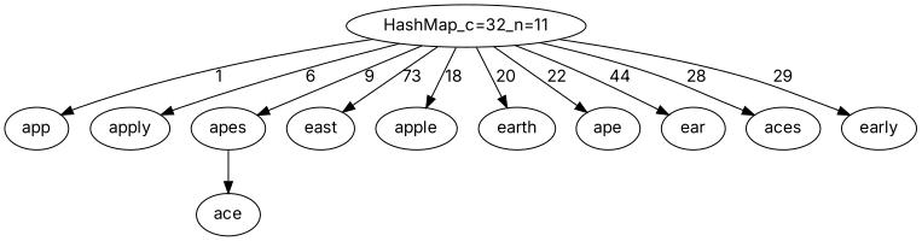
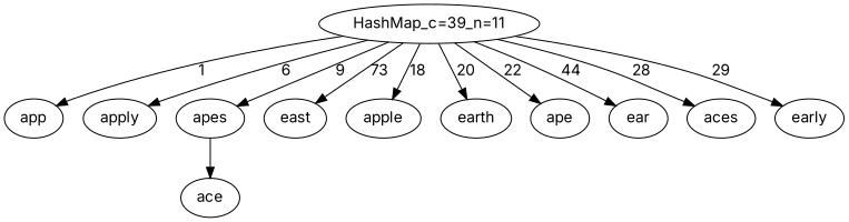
  digraph {
    fontname=Inter
    node [fontname=Inter]
    edge [fontname=Inter]
-   "HashMap_c=32_n=11"
+   "HashMap_c=32_n=11" [label="HashMap_c=39_n=11"]
    app
    apply
    apes
    east
    apple
    earth
    ape
    ear
    aces
    early
    ace
    "HashMap_c=32_n=11" -> app [label=1]
    "HashMap_c=32_n=11" -> apply [label=6]
    "HashMap_c=32_n=11" -> apes [label=9]
    "HashMap_c=32_n=11" -> east [label=73]
    "HashMap_c=32_n=11" -> apple [label=18]
    "HashMap_c=32_n=11" -> earth [label=20]
    "HashMap_c=32_n=11" -> ape [label=22]
    "HashMap_c=32_n=11" -> ear [label=44]
    "HashMap_c=32_n=11" -> aces [label=28]
    "HashMap_c=32_n=11" -> early [label=29]
    apes -> ace
  }
